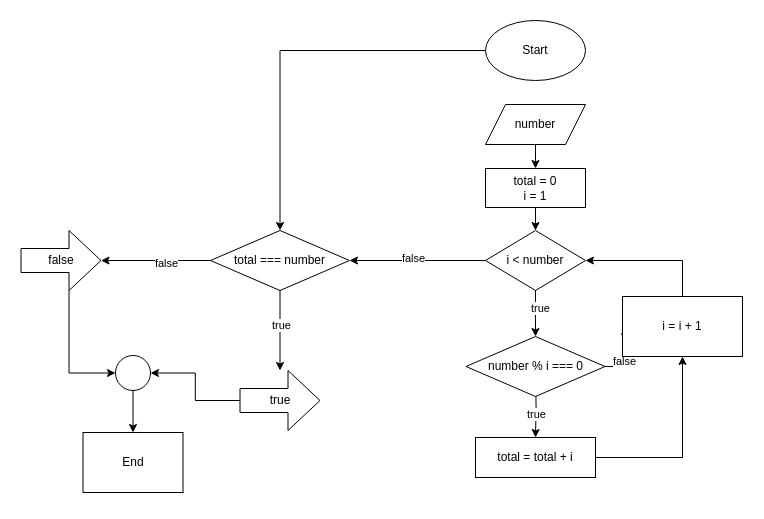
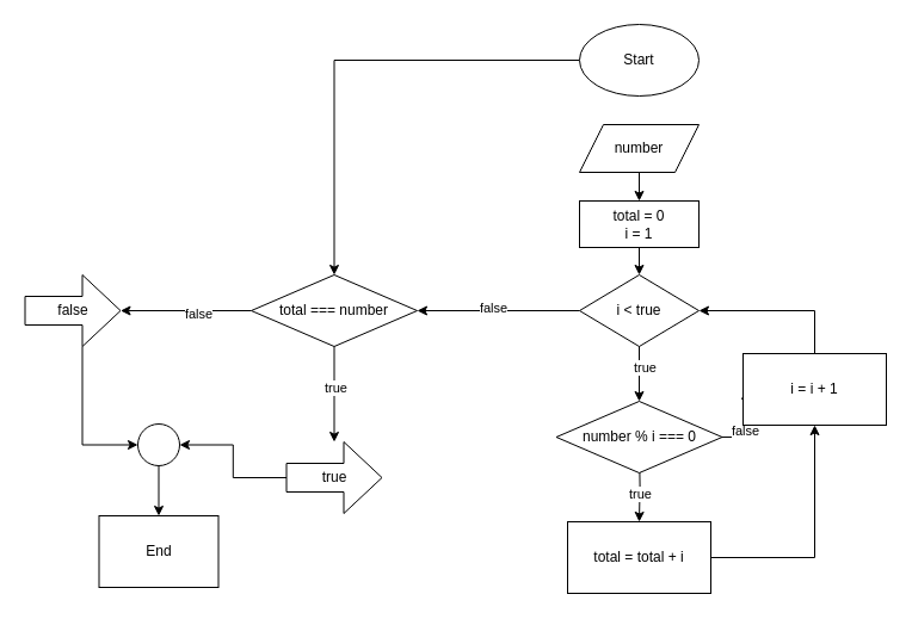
  <mxCell id="0" />
  <mxCell id="1" parent="0" />
  <mxCell id="2" value="" style="edgeStyle=orthogonalEdgeStyle;rounded=0;orthogonalLoop=1;jettySize=auto;html=1;" parent="1" source="3" target="22" edge="1"><mxGeometry relative="1" as="geometry" /></mxCell>
  <mxCell id="3" value="Start" style="ellipse;whiteSpace=wrap;html=1;" parent="1" vertex="1"><mxGeometry x="485" y="20" width="100" height="60" as="geometry" /></mxCell>
  <mxCell id="4" value="" style="edgeStyle=orthogonalEdgeStyle;rounded=0;orthogonalLoop=1;jettySize=auto;html=1;" edge="1" parent="1" source="5" target="33"><mxGeometry relative="1" as="geometry" /></mxCell>
  <mxCell id="5" value="number" style="shape=parallelogram;perimeter=parallelogramPerimeter;whiteSpace=wrap;html=1;fixedSize=1;" parent="1" vertex="1"><mxGeometry x="485" y="104" width="100" height="40" as="geometry" /></mxCell>
  <mxCell id="6" value="" style="edgeStyle=orthogonalEdgeStyle;rounded=0;orthogonalLoop=1;jettySize=auto;html=1;entryX=0.5;entryY=0;entryDx=0;entryDy=0;" parent="1" edge="1"><mxGeometry relative="1" as="geometry"><mxPoint x="535" y="285" as="sourcePoint" /><mxPoint x="535" y="336" as="targetPoint" /></mxGeometry></mxCell>
  <mxCell id="7" value="true" style="edgeLabel;html=1;align=center;verticalAlign=middle;resizable=0;points=[];" parent="6" vertex="1" connectable="0"><mxGeometry x="-0.15" y="4" relative="1" as="geometry"><mxPoint as="offset" /></mxGeometry></mxCell>
  <mxCell id="8" style="edgeStyle=orthogonalEdgeStyle;rounded=0;orthogonalLoop=1;jettySize=auto;html=1;exitX=0;exitY=0.5;exitDx=0;exitDy=0;entryX=1;entryY=0.5;entryDx=0;entryDy=0;" parent="1" source="10" target="22" edge="1"><mxGeometry relative="1" as="geometry" /></mxCell>
  <mxCell id="9" value="false" style="edgeLabel;html=1;align=center;verticalAlign=middle;resizable=0;points=[];" parent="8" vertex="1" connectable="0"><mxGeometry x="0.073" y="-3" relative="1" as="geometry"><mxPoint as="offset" /></mxGeometry></mxCell>
- <mxCell id="10" value="i &amp;lt; number" style="rhombus;whiteSpace=wrap;html=1;" parent="1" vertex="1"><mxGeometry x="485" y="230" width="100" height="60" as="geometry" /></mxCell>
+ <mxCell id="10" value="i &amp;lt; true" style="rhombus;whiteSpace=wrap;html=1;" parent="1" vertex="1"><mxGeometry x="485" y="230" width="100" height="60" as="geometry" /></mxCell>
  <mxCell id="11" value="" style="edgeStyle=orthogonalEdgeStyle;rounded=0;orthogonalLoop=1;jettySize=auto;html=1;entryX=0.5;entryY=0;entryDx=0;entryDy=0;" parent="1" target="17" edge="1"><mxGeometry relative="1" as="geometry"><mxPoint x="535.1" y="377" as="sourcePoint" /><mxPoint x="535.1" y="421.036" as="targetPoint" /></mxGeometry></mxCell>
  <mxCell id="12" value="true" style="edgeLabel;html=1;align=center;verticalAlign=middle;resizable=0;points=[];" parent="11" vertex="1" connectable="0"><mxGeometry x="0.208" relative="1" as="geometry"><mxPoint as="offset" /></mxGeometry></mxCell>
  <mxCell id="13" value="" style="edgeStyle=orthogonalEdgeStyle;rounded=0;orthogonalLoop=1;jettySize=auto;html=1;" parent="1" source="15" target="24" edge="1"><mxGeometry relative="1" as="geometry" /></mxCell>
  <mxCell id="14" value="false" style="edgeLabel;html=1;align=center;verticalAlign=middle;resizable=0;points=[];" parent="13" vertex="1" connectable="0"><mxGeometry x="-0.143" y="2" relative="1" as="geometry"><mxPoint x="1" as="offset" /></mxGeometry></mxCell>
  <mxCell id="15" value="number % i === 0" style="rhombus;whiteSpace=wrap;html=1;" parent="1" vertex="1"><mxGeometry x="465.5" y="336" width="139" height="60" as="geometry" /></mxCell>
  <mxCell id="16" style="edgeStyle=orthogonalEdgeStyle;rounded=0;orthogonalLoop=1;jettySize=auto;html=1;exitX=1;exitY=0.5;exitDx=0;exitDy=0;entryX=0.5;entryY=1;entryDx=0;entryDy=0;" parent="1" source="17" target="24" edge="1"><mxGeometry relative="1" as="geometry" /></mxCell>
- <mxCell id="17" value="total = total + i" style="rounded=0;whiteSpace=wrap;html=1;" parent="1" vertex="1"><mxGeometry x="475" y="437" width="120" height="40" as="geometry" /></mxCell>
+ <mxCell id="17" value="total = total + i" style="rounded=0;whiteSpace=wrap;html=1;" parent="1" vertex="1"><mxGeometry x="475" y="437" width="120" height="60" as="geometry" /></mxCell>
  <mxCell id="18" value="" style="edgeStyle=orthogonalEdgeStyle;rounded=0;orthogonalLoop=1;jettySize=auto;html=1;" parent="1" source="22" target="26" edge="1"><mxGeometry relative="1" as="geometry" /></mxCell>
  <mxCell id="19" value="true" style="edgeLabel;html=1;align=center;verticalAlign=middle;resizable=0;points=[];" parent="18" vertex="1" connectable="0"><mxGeometry x="-0.15" y="1" relative="1" as="geometry"><mxPoint as="offset" /></mxGeometry></mxCell>
  <mxCell id="20" value="" style="edgeStyle=orthogonalEdgeStyle;rounded=0;orthogonalLoop=1;jettySize=auto;html=1;" parent="1" source="22" target="28" edge="1"><mxGeometry relative="1" as="geometry" /></mxCell>
  <mxCell id="21" value="false" style="edgeLabel;html=1;align=center;verticalAlign=middle;resizable=0;points=[];" parent="20" vertex="1" connectable="0"><mxGeometry x="-0.178" y="2" relative="1" as="geometry"><mxPoint as="offset" /></mxGeometry></mxCell>
  <mxCell id="22" value="total === number" style="rhombus;whiteSpace=wrap;html=1;" parent="1" vertex="1"><mxGeometry x="210" y="230" width="139" height="60" as="geometry" /></mxCell>
  <mxCell id="23" style="edgeStyle=orthogonalEdgeStyle;rounded=0;orthogonalLoop=1;jettySize=auto;html=1;exitX=0.5;exitY=0;exitDx=0;exitDy=0;entryX=1;entryY=0.5;entryDx=0;entryDy=0;" parent="1" source="24" target="10" edge="1"><mxGeometry relative="1" as="geometry" /></mxCell>
  <mxCell id="24" value="i = i + 1" style="rounded=0;whiteSpace=wrap;html=1;" parent="1" vertex="1"><mxGeometry x="622" y="296" width="120" height="60" as="geometry" /></mxCell>
  <mxCell id="25" style="edgeStyle=orthogonalEdgeStyle;rounded=0;orthogonalLoop=1;jettySize=auto;html=1;exitX=0;exitY=0.5;exitDx=0;exitDy=0;exitPerimeter=0;entryX=1;entryY=0.5;entryDx=0;entryDy=0;" parent="1" source="26" target="30" edge="1"><mxGeometry relative="1" as="geometry" /></mxCell>
  <mxCell id="26" value="true" style="shape=singleArrow;whiteSpace=wrap;html=1;arrowWidth=0.4;arrowSize=0.4;" parent="1" vertex="1"><mxGeometry x="239.5" y="370" width="80" height="60" as="geometry" /></mxCell>
  <mxCell id="27" style="edgeStyle=orthogonalEdgeStyle;rounded=0;orthogonalLoop=1;jettySize=auto;html=1;exitX=0;exitY=0;exitDx=48;exitDy=60;exitPerimeter=0;entryX=0;entryY=0.5;entryDx=0;entryDy=0;" parent="1" source="28" target="30" edge="1"><mxGeometry relative="1" as="geometry" /></mxCell>
  <mxCell id="28" value="false" style="shape=singleArrow;whiteSpace=wrap;html=1;arrowWidth=0.4;arrowSize=0.4;" parent="1" vertex="1"><mxGeometry x="20.5" y="230" width="80" height="60" as="geometry" /></mxCell>
  <mxCell id="29" value="" style="edgeStyle=orthogonalEdgeStyle;rounded=0;orthogonalLoop=1;jettySize=auto;html=1;" parent="1" source="30" target="31" edge="1"><mxGeometry relative="1" as="geometry" /></mxCell>
  <mxCell id="30" value="" style="ellipse;whiteSpace=wrap;html=1;aspect=fixed;" parent="1" vertex="1"><mxGeometry x="115" y="355" width="35" height="35" as="geometry" /></mxCell>
  <mxCell id="31" value="End" style="whiteSpace=wrap;html=1;rounded=0;" parent="1" vertex="1"><mxGeometry x="82.5" y="432" width="100" height="60" as="geometry" /></mxCell>
  <mxCell id="32" value="" style="edgeStyle=orthogonalEdgeStyle;rounded=0;orthogonalLoop=1;jettySize=auto;html=1;" edge="1" parent="1" source="33" target="10"><mxGeometry relative="1" as="geometry" /></mxCell>
  <mxCell id="33" value="total = 0&lt;br&gt;i = 1" style="rounded=0;whiteSpace=wrap;html=1;" vertex="1" parent="1"><mxGeometry x="485" y="168" width="100" height="39" as="geometry" /></mxCell>
